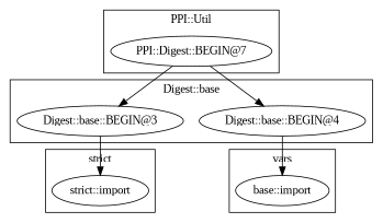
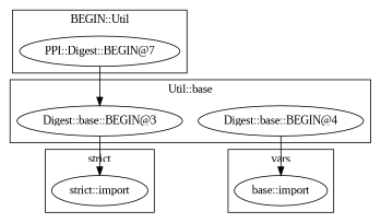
  digraph {
    fontname="Liberation Serif"
    node [fontname="Liberation Serif"]
    edge [fontname="Liberation Serif"]
    n1 [label="PPI::Digest::BEGIN@7"]
    "Digest::base::BEGIN@3"
    "Digest::base::BEGIN@4"
    n4 [label="base::import"]
    "strict::import"
    subgraph cluster_1 {
-     label="PPI::Util"
+     label="BEGIN::Util"
      n1
    }
    subgraph cluster_2 {
-     label="Digest::base"
+     label="Util::base"
      "Digest::base::BEGIN@3"
      "Digest::base::BEGIN@4"
    }
    subgraph cluster_3 {
      label=vars
      n4
    }
    subgraph cluster_4 {
      label="strict"
      "strict::import"
    }
    n1 -> "Digest::base::BEGIN@3"
-   n1 -> "Digest::base::BEGIN@4"
    "Digest::base::BEGIN@3" -> "strict::import"
    "Digest::base::BEGIN@4" -> n4
  }
